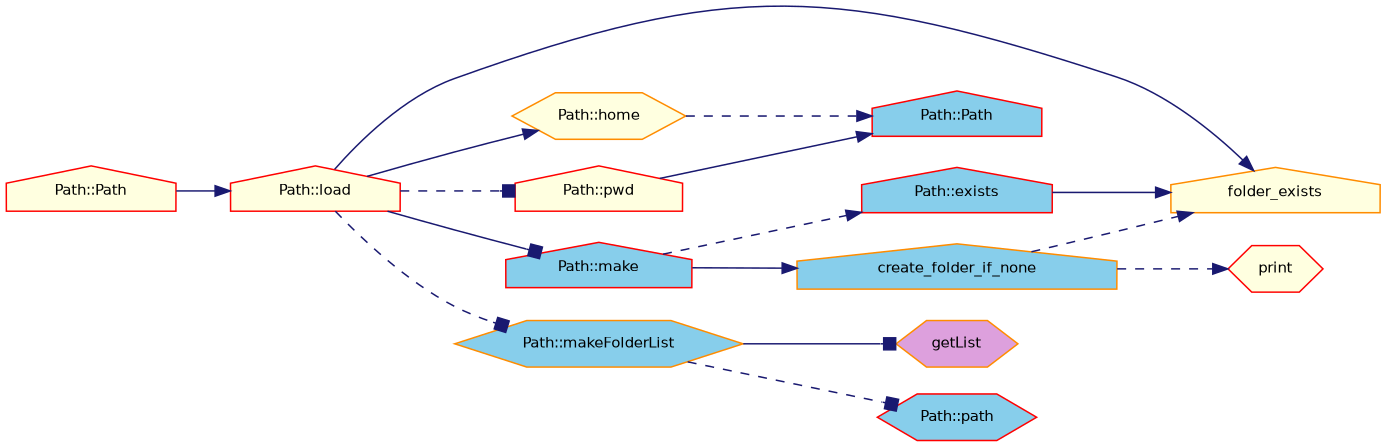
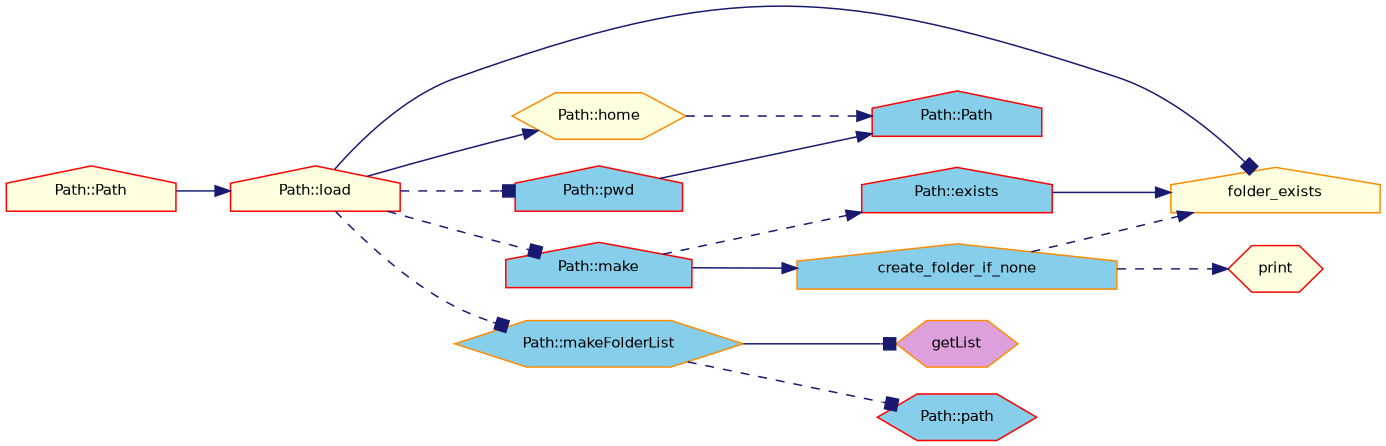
  digraph {
    rankdir=LR
    node [color=red fillcolor=skyblue fontname=Helvetica fontsize=10 shape=house style=filled]
    edge [arrowhead=normal color=midnightblue fontname=Helvetica fontsize=10 labelfontname=Helvetica labelfontsize=10 style=dashed]
    n1 [fillcolor=lightyellow fontcolor=black height=0.2 label="Path::Path" width=0.4]
    n2 [fillcolor=lightyellow height=0.2 label="Path::load" width=0.4]
    n3 [color=darkorange fillcolor=lightyellow height=0.2 label=folder_exists width=0.4]
    n4 [color=darkorange fillcolor=lightyellow height=0.2 label="Path::home" shape=hexagon width=0.4]
    n5 [height=0.2 label="Path::make" width=0.4]
    n6 [color=darkorange height=0.2 label="Path::makeFolderList" shape=hexagon width=0.4]
-   n7 [fillcolor=lightyellow height=0.2 label="Path::pwd" width=0.4]
+   n7 [height=0.2 label="Path::pwd" width=0.4]
    n8 [height=0.2 label="Path::Path" width=0.4]
    n9 [color=darkorange height=0.2 label=create_folder_if_none width=0.4]
    n10 [height=0.2 label="Path::exists" width=0.4]
    n11 [color=darkorange fillcolor=plum height=0.2 label=getList shape=hexagon width=0.4]
    n12 [height=0.2 label="Path::path" shape=hexagon width=0.4]
    n13 [fillcolor=lightyellow height=0.2 label=print shape=hexagon width=0.4]
    n1 -> n2 [style=solid]
-   n2 -> n3 [style=solid]
+   n2 -> n3 [arrowhead=box style=solid]
    n2 -> n4 [style=solid]
-   n2 -> n5 [arrowhead=box style=solid]
+   n2 -> n5 [arrowhead=box]
    n2 -> n6 [arrowhead=box]
    n2 -> n7 [arrowhead=box]
    n4 -> n8
    n5 -> n9 [style=solid]
    n5 -> n10
    n6 -> n11 [arrowhead=box style=solid]
    n6 -> n12 [arrowhead=box]
    n7 -> n8 [style=solid]
    n9 -> n3
    n9 -> n13
    n10 -> n3 [style=solid]
  }
